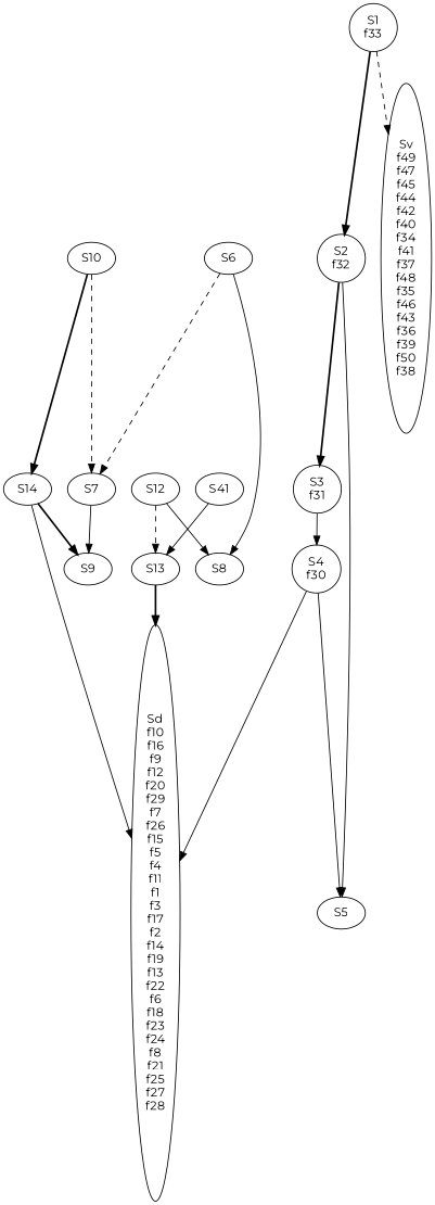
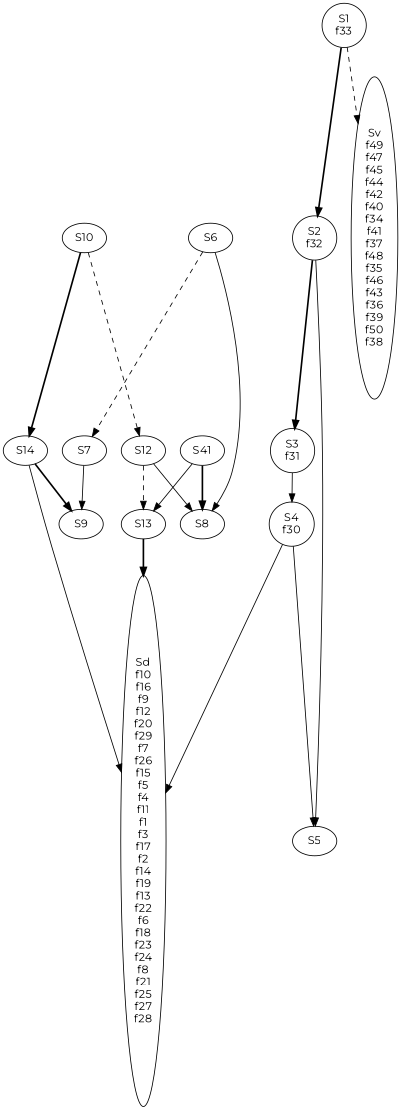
  digraph {
    fontname=Montserrat
    node [fontname=Montserrat]
    edge [fontname=Montserrat style=solid]
    n1 [label=S14]
    n2 [label=S9]
    n3 [label="Sd\nf10\nf16\nf9\nf12\nf20\nf29\nf7\nf26\nf15\nf5\nf4\nf11\nf1\nf3\nf17\nf2\nf14\nf19\nf13\nf22\nf6\nf18\nf23\nf24\nf8\nf21\nf25\nf27\nf28"]
    n4 [label=S13]
    n5 [label=S6]
    n6 [label=S7]
    n7 [label=S8]
    n8 [label="S2\nf32"]
    n9 [label="S3\nf31"]
    n10 [label=S5]
    n11 [label="S4\nf30"]
    n12 [label="S1\nf33"]
    n13 [label="Sv\nf49\nf47\nf45\nf44\nf42\nf40\nf34\nf41\nf37\nf48\nf35\nf46\nf43\nf36\nf39\nf50\nf38"]
    n14 [label=S12]
    n15 [label=S10]
    n16 [label=S41]
    n1 -> n2 [style=bold]
    n1 -> n3
    n4 -> n3 [style=bold]
    n5 -> n6 [style=dashed]
    n5 -> n7
    n6 -> n2
    n8 -> n9 [style=bold]
    n8 -> n10
    n9 -> n11
    n11 -> n3
    n11 -> n10
    n12 -> n8 [style=bold]
    n12 -> n13 [style=dashed]
    n14 -> n4 [style=dashed]
    n14 -> n7
    n15 -> n1 [style=bold]
-   n15 -> n6 [style=dashed]
+   n15 -> n14 [style=dashed]
    n16 -> n4
+   n16 -> n7 [style=bold]
  }
